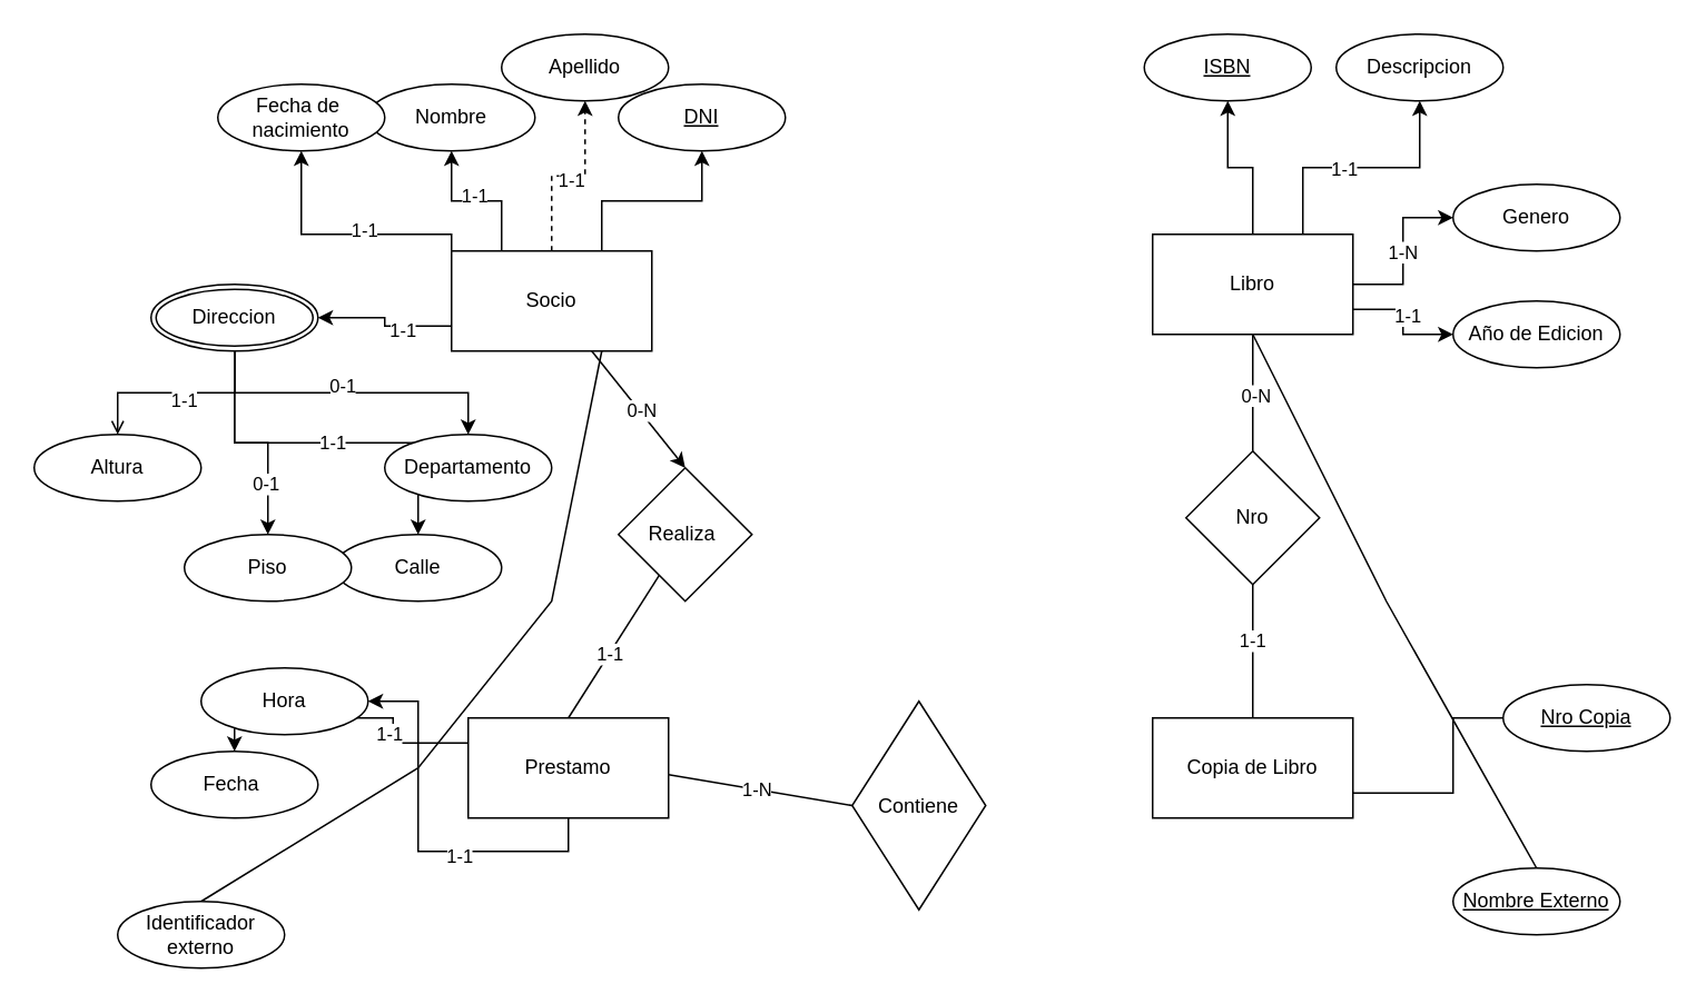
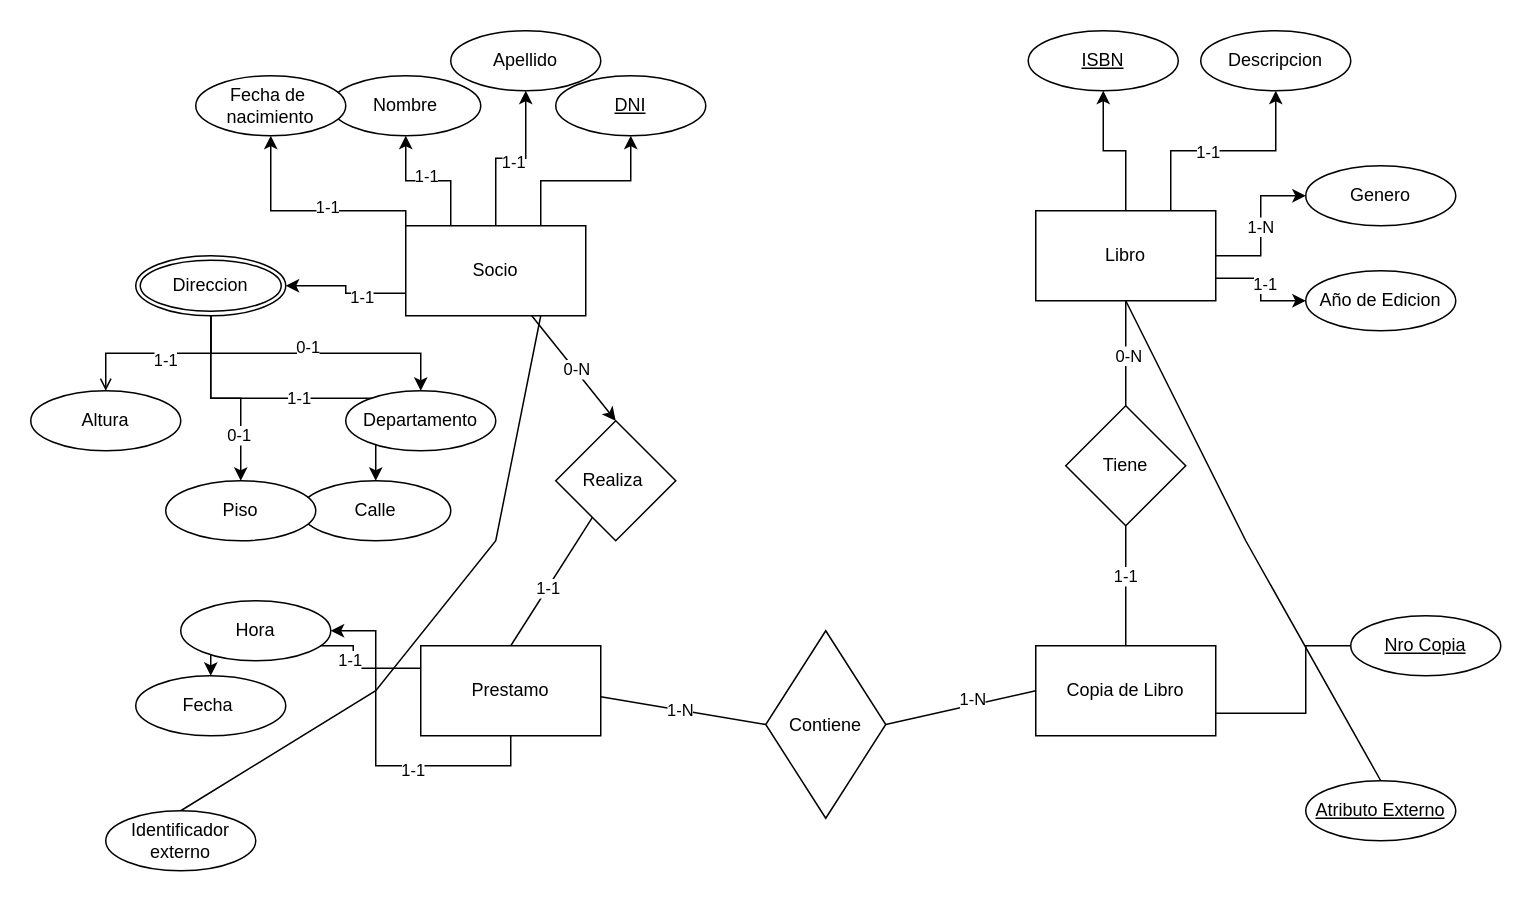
  <mxCell id="0" />
  <mxCell id="1" parent="0" />
  <mxCell id="2" style="edgeStyle=orthogonalEdgeStyle;rounded=0;orthogonalLoop=1;jettySize=auto;html=1;exitX=0.25;exitY=0;exitDx=0;exitDy=0;" edge="1" parent="1" source="11" target="27"><mxGeometry relative="1" as="geometry" /></mxCell>
  <mxCell id="3" value="1-1" style="edgeLabel;html=1;align=center;verticalAlign=middle;resizable=0;points=[];" vertex="1" connectable="0" parent="2"><mxGeometry x="0.029" y="-4" relative="1" as="geometry"><mxPoint x="-1" as="offset" /></mxGeometry></mxCell>
  <mxCell id="4" style="edgeStyle=orthogonalEdgeStyle;rounded=0;orthogonalLoop=1;jettySize=auto;html=1;exitX=0.75;exitY=0;exitDx=0;exitDy=0;" edge="1" parent="1" source="11" target="28"><mxGeometry relative="1" as="geometry" /></mxCell>
- <mxCell id="5" style="edgeStyle=orthogonalEdgeStyle;rounded=0;orthogonalLoop=1;jettySize=auto;html=1;exitX=0.5;exitY=0;exitDx=0;exitDy=0;entryX=0.5;entryY=1;entryDx=0;entryDy=0;dashed=1;" edge="1" parent="1" source="11" target="29"><mxGeometry relative="1" as="geometry" /></mxCell>
+ <mxCell id="5" style="edgeStyle=orthogonalEdgeStyle;rounded=0;orthogonalLoop=1;jettySize=auto;html=1;exitX=0.5;exitY=0;exitDx=0;exitDy=0;entryX=0.5;entryY=1;entryDx=0;entryDy=0;" edge="1" parent="1" source="11" target="29"><mxGeometry relative="1" as="geometry" /></mxCell>
  <mxCell id="6" value="1-1" style="edgeLabel;html=1;align=center;verticalAlign=middle;resizable=0;points=[];" vertex="1" connectable="0" parent="5"><mxGeometry x="0.016" y="-2" relative="1" as="geometry"><mxPoint as="offset" /></mxGeometry></mxCell>
  <mxCell id="7" style="edgeStyle=orthogonalEdgeStyle;rounded=0;orthogonalLoop=1;jettySize=auto;html=1;exitX=0;exitY=0.5;exitDx=0;exitDy=0;entryX=0.5;entryY=1;entryDx=0;entryDy=0;" edge="1" parent="1" source="11" target="30"><mxGeometry relative="1" as="geometry"><Array as="points"><mxPoint x="270" y="140" /><mxPoint x="180" y="140" /></Array></mxGeometry></mxCell>
  <mxCell id="8" value="1-1" style="edgeLabel;html=1;align=center;verticalAlign=middle;resizable=0;points=[];" vertex="1" connectable="0" parent="7"><mxGeometry x="0.022" y="-3" relative="1" as="geometry"><mxPoint x="-1" as="offset" /></mxGeometry></mxCell>
  <mxCell id="9" style="edgeStyle=orthogonalEdgeStyle;rounded=0;orthogonalLoop=1;jettySize=auto;html=1;exitX=0;exitY=0.75;exitDx=0;exitDy=0;" edge="1" parent="1" source="11" target="39"><mxGeometry relative="1" as="geometry" /></mxCell>
  <mxCell id="10" value="1-1" style="edgeLabel;html=1;align=center;verticalAlign=middle;resizable=0;points=[];" vertex="1" connectable="0" parent="9"><mxGeometry x="-0.314" y="2" relative="1" as="geometry"><mxPoint x="-1" as="offset" /></mxGeometry></mxCell>
  <mxCell id="11" value="Socio" style="rounded=0;whiteSpace=wrap;html=1;" vertex="1" parent="1"><mxGeometry x="270" y="150" width="120" height="60" as="geometry" /></mxCell>
  <mxCell id="12" style="edgeStyle=orthogonalEdgeStyle;rounded=0;orthogonalLoop=1;jettySize=auto;html=1;exitX=0.5;exitY=0;exitDx=0;exitDy=0;entryX=0.5;entryY=1;entryDx=0;entryDy=0;" edge="1" parent="1" source="19" target="45"><mxGeometry relative="1" as="geometry" /></mxCell>
  <mxCell id="13" style="edgeStyle=orthogonalEdgeStyle;rounded=0;orthogonalLoop=1;jettySize=auto;html=1;exitX=1;exitY=0.5;exitDx=0;exitDy=0;entryX=0;entryY=0.5;entryDx=0;entryDy=0;" edge="1" parent="1" source="19" target="46"><mxGeometry relative="1" as="geometry" /></mxCell>
  <mxCell id="14" value="1-N" style="edgeLabel;html=1;align=center;verticalAlign=middle;resizable=0;points=[];" vertex="1" connectable="0" parent="13"><mxGeometry x="-0.003" y="1" relative="1" as="geometry"><mxPoint as="offset" /></mxGeometry></mxCell>
  <mxCell id="15" style="edgeStyle=orthogonalEdgeStyle;rounded=0;orthogonalLoop=1;jettySize=auto;html=1;exitX=1;exitY=0.75;exitDx=0;exitDy=0;" edge="1" parent="1" source="19" target="47"><mxGeometry relative="1" as="geometry" /></mxCell>
  <mxCell id="16" value="1-1" style="edgeLabel;html=1;align=center;verticalAlign=middle;resizable=0;points=[];" vertex="1" connectable="0" parent="15"><mxGeometry x="-0.101" y="2" relative="1" as="geometry"><mxPoint y="-1" as="offset" /></mxGeometry></mxCell>
  <mxCell id="17" style="edgeStyle=orthogonalEdgeStyle;rounded=0;orthogonalLoop=1;jettySize=auto;html=1;exitX=0.75;exitY=0;exitDx=0;exitDy=0;" edge="1" parent="1" source="19" target="44"><mxGeometry relative="1" as="geometry" /></mxCell>
  <mxCell id="18" value="1-1" style="edgeLabel;html=1;align=center;verticalAlign=middle;resizable=0;points=[];" vertex="1" connectable="0" parent="17"><mxGeometry x="-0.131" relative="1" as="geometry"><mxPoint x="-1" as="offset" /></mxGeometry></mxCell>
  <mxCell id="19" value="Libro" style="rounded=0;whiteSpace=wrap;html=1;" vertex="1" parent="1"><mxGeometry x="690" y="140" width="120" height="60" as="geometry" /></mxCell>
  <mxCell id="20" style="edgeStyle=orthogonalEdgeStyle;rounded=0;orthogonalLoop=1;jettySize=auto;html=1;exitX=1;exitY=0.75;exitDx=0;exitDy=0;endArrow=none;" edge="1" parent="1" source="21" target="48"><mxGeometry relative="1" as="geometry"><Array as="points"><mxPoint x="870" y="475" /><mxPoint x="870" y="430" /></Array></mxGeometry></mxCell>
  <mxCell id="21" value="Copia de Libro" style="rounded=0;whiteSpace=wrap;html=1;" vertex="1" parent="1"><mxGeometry x="690" y="430" width="120" height="60" as="geometry" /></mxCell>
  <mxCell id="22" style="edgeStyle=orthogonalEdgeStyle;rounded=0;orthogonalLoop=1;jettySize=auto;html=1;exitX=0;exitY=0.25;exitDx=0;exitDy=0;entryX=0.5;entryY=0;entryDx=0;entryDy=0;" edge="1" parent="1" source="26" target="56"><mxGeometry relative="1" as="geometry" /></mxCell>
  <mxCell id="23" value="1-1" style="edgeLabel;html=1;align=center;verticalAlign=middle;resizable=0;points=[];" vertex="1" connectable="0" parent="22"><mxGeometry x="-0.414" y="3" relative="1" as="geometry"><mxPoint as="offset" /></mxGeometry></mxCell>
  <mxCell id="24" style="edgeStyle=orthogonalEdgeStyle;rounded=0;orthogonalLoop=1;jettySize=auto;html=1;exitX=0.5;exitY=1;exitDx=0;exitDy=0;" edge="1" parent="1" source="26" target="57"><mxGeometry relative="1" as="geometry" /></mxCell>
  <mxCell id="25" value="1-1" style="edgeLabel;html=1;align=center;verticalAlign=middle;resizable=0;points=[];" vertex="1" connectable="0" parent="24"><mxGeometry x="-0.262" y="2" relative="1" as="geometry"><mxPoint x="-1" as="offset" /></mxGeometry></mxCell>
  <mxCell id="26" value="Prestamo" style="rounded=0;whiteSpace=wrap;html=1;" vertex="1" parent="1"><mxGeometry x="280" y="430" width="120" height="60" as="geometry" /></mxCell>
  <mxCell id="27" value="Nombre" style="ellipse;whiteSpace=wrap;html=1;align=center;" vertex="1" parent="1"><mxGeometry x="220" y="50" width="100" height="40" as="geometry" /></mxCell>
  <mxCell id="28" value="DNI" style="ellipse;whiteSpace=wrap;html=1;align=center;fontStyle=4;" vertex="1" parent="1"><mxGeometry x="370" y="50" width="100" height="40" as="geometry" /></mxCell>
  <mxCell id="29" value="Apellido" style="ellipse;whiteSpace=wrap;html=1;align=center;" vertex="1" parent="1"><mxGeometry x="300" y="20" width="100" height="40" as="geometry" /></mxCell>
  <mxCell id="30" value="Fecha de&amp;nbsp;&lt;br&gt;nacimiento" style="ellipse;whiteSpace=wrap;html=1;align=center;" vertex="1" parent="1"><mxGeometry x="130" y="50" width="100" height="40" as="geometry" /></mxCell>
  <mxCell id="31" style="edgeStyle=orthogonalEdgeStyle;rounded=0;orthogonalLoop=1;jettySize=auto;html=1;exitX=0.5;exitY=1;exitDx=0;exitDy=0;entryX=0.5;entryY=0;entryDx=0;entryDy=0;" edge="1" parent="1" source="39" target="41"><mxGeometry relative="1" as="geometry" /></mxCell>
  <mxCell id="32" value="1-1" style="edgeLabel;html=1;align=center;verticalAlign=middle;resizable=0;points=[];" vertex="1" connectable="0" parent="31"><mxGeometry x="0.027" y="1" relative="1" as="geometry"><mxPoint as="offset" /></mxGeometry></mxCell>
  <mxCell id="33" style="edgeStyle=orthogonalEdgeStyle;rounded=0;orthogonalLoop=1;jettySize=auto;html=1;exitX=0.5;exitY=1;exitDx=0;exitDy=0;entryX=0.5;entryY=0;entryDx=0;entryDy=0;" edge="1" parent="1" source="39" target="43"><mxGeometry relative="1" as="geometry" /></mxCell>
  <mxCell id="34" value="0-1" style="edgeLabel;html=1;align=center;verticalAlign=middle;resizable=0;points=[];" vertex="1" connectable="0" parent="33"><mxGeometry x="-0.066" y="5" relative="1" as="geometry"><mxPoint as="offset" /></mxGeometry></mxCell>
  <mxCell id="35" style="edgeStyle=orthogonalEdgeStyle;rounded=0;orthogonalLoop=1;jettySize=auto;html=1;exitX=0.5;exitY=1;exitDx=0;exitDy=0;endArrow=open;" edge="1" parent="1" source="39" target="40"><mxGeometry relative="1" as="geometry" /></mxCell>
  <mxCell id="36" value="1-1" style="edgeLabel;html=1;align=center;verticalAlign=middle;resizable=0;points=[];" vertex="1" connectable="0" parent="35"><mxGeometry x="-0.074" y="4" relative="1" as="geometry"><mxPoint as="offset" /></mxGeometry></mxCell>
  <mxCell id="37" style="edgeStyle=orthogonalEdgeStyle;rounded=0;orthogonalLoop=1;jettySize=auto;html=1;exitX=0.5;exitY=1;exitDx=0;exitDy=0;entryX=0.5;entryY=0;entryDx=0;entryDy=0;" edge="1" parent="1" source="39" target="42"><mxGeometry relative="1" as="geometry" /></mxCell>
  <mxCell id="38" value="0-1" style="edgeLabel;html=1;align=center;verticalAlign=middle;resizable=0;points=[];" vertex="1" connectable="0" parent="37"><mxGeometry x="0.519" y="-2" relative="1" as="geometry"><mxPoint as="offset" /></mxGeometry></mxCell>
  <mxCell id="39" value="Direccion" style="ellipse;shape=doubleEllipse;margin=3;whiteSpace=wrap;html=1;align=center;" vertex="1" parent="1"><mxGeometry x="90" y="170" width="100" height="40" as="geometry" /></mxCell>
  <mxCell id="40" value="Altura" style="ellipse;whiteSpace=wrap;html=1;align=center;" vertex="1" parent="1"><mxGeometry x="20" y="260" width="100" height="40" as="geometry" /></mxCell>
  <mxCell id="41" value="Calle" style="ellipse;whiteSpace=wrap;html=1;align=center;" vertex="1" parent="1"><mxGeometry x="200" y="320" width="100" height="40" as="geometry" /></mxCell>
  <mxCell id="42" value="Piso" style="ellipse;whiteSpace=wrap;html=1;align=center;" vertex="1" parent="1"><mxGeometry x="110" y="320" width="100" height="40" as="geometry" /></mxCell>
  <mxCell id="43" value="Departamento" style="ellipse;whiteSpace=wrap;html=1;align=center;" vertex="1" parent="1"><mxGeometry x="230" y="260" width="100" height="40" as="geometry" /></mxCell>
  <mxCell id="44" value="Descripcion" style="ellipse;whiteSpace=wrap;html=1;align=center;" vertex="1" parent="1"><mxGeometry x="800" y="20" width="100" height="40" as="geometry" /></mxCell>
  <mxCell id="45" value="ISBN" style="ellipse;whiteSpace=wrap;html=1;align=center;fontStyle=4;" vertex="1" parent="1"><mxGeometry x="685" y="20" width="100" height="40" as="geometry" /></mxCell>
  <mxCell id="46" value="Genero" style="ellipse;whiteSpace=wrap;html=1;align=center;" vertex="1" parent="1"><mxGeometry x="870" y="110" width="100" height="40" as="geometry" /></mxCell>
  <mxCell id="47" value="Año de Edicion" style="ellipse;whiteSpace=wrap;html=1;align=center;" vertex="1" parent="1"><mxGeometry x="870" y="180" width="100" height="40" as="geometry" /></mxCell>
  <mxCell id="48" value="Nro Copia" style="ellipse;whiteSpace=wrap;html=1;align=center;fontStyle=4;" vertex="1" parent="1"><mxGeometry x="900" y="410" width="100" height="40" as="geometry" /></mxCell>
- <mxCell id="49" value="Nro" style="rhombus;whiteSpace=wrap;html=1;" vertex="1" parent="1"><mxGeometry x="710" y="270" width="80" height="80" as="geometry" /></mxCell>
+ <mxCell id="49" value="Tiene" style="rhombus;whiteSpace=wrap;html=1;" vertex="1" parent="1"><mxGeometry x="710" y="270" width="80" height="80" as="geometry" /></mxCell>
  <mxCell id="50" value="" style="endArrow=none;html=1;rounded=0;entryX=0.5;entryY=1;entryDx=0;entryDy=0;exitX=0.5;exitY=0;exitDx=0;exitDy=0;" edge="1" parent="1" source="49" target="19"><mxGeometry width="50" height="50" relative="1" as="geometry"><mxPoint x="750" y="240" as="sourcePoint" /><mxPoint x="800" y="190" as="targetPoint" /></mxGeometry></mxCell>
  <mxCell id="51" value="0-N" style="edgeLabel;html=1;align=center;verticalAlign=middle;resizable=0;points=[];" vertex="1" connectable="0" parent="50"><mxGeometry x="-0.025" y="-1" relative="1" as="geometry"><mxPoint as="offset" /></mxGeometry></mxCell>
  <mxCell id="52" value="" style="endArrow=none;html=1;rounded=0;entryX=0.5;entryY=1;entryDx=0;entryDy=0;exitX=0.5;exitY=0;exitDx=0;exitDy=0;" edge="1" parent="1" source="21" target="49"><mxGeometry width="50" height="50" relative="1" as="geometry"><mxPoint x="740" y="400" as="sourcePoint" /><mxPoint x="790" y="350" as="targetPoint" /></mxGeometry></mxCell>
  <mxCell id="53" value="1-1" style="edgeLabel;html=1;align=center;verticalAlign=middle;resizable=0;points=[];" vertex="1" connectable="0" parent="52"><mxGeometry x="0.175" y="1" relative="1" as="geometry"><mxPoint as="offset" /></mxGeometry></mxCell>
  <mxCell id="54" value="" style="endArrow=none;html=1;rounded=0;entryX=0.5;entryY=1;entryDx=0;entryDy=0;exitX=0.5;exitY=0;exitDx=0;exitDy=0;" edge="1" parent="1" source="55" target="19"><mxGeometry width="50" height="50" relative="1" as="geometry"><mxPoint x="890" y="510" as="sourcePoint" /><mxPoint x="880" y="260" as="targetPoint" /><Array as="points"><mxPoint x="830" y="360" /></Array></mxGeometry></mxCell>
- <mxCell id="55" value="Nombre Externo" style="ellipse;whiteSpace=wrap;html=1;align=center;fontStyle=4;" vertex="1" parent="1"><mxGeometry x="870" y="520" width="100" height="40" as="geometry" /></mxCell>
+ <mxCell id="55" value="Atributo Externo" style="ellipse;whiteSpace=wrap;html=1;align=center;fontStyle=4;" vertex="1" parent="1"><mxGeometry x="870" y="520" width="100" height="40" as="geometry" /></mxCell>
  <mxCell id="56" value="Fecha&amp;nbsp;" style="ellipse;whiteSpace=wrap;html=1;align=center;" vertex="1" parent="1"><mxGeometry x="90" y="450" width="100" height="40" as="geometry" /></mxCell>
  <mxCell id="57" value="Hora" style="ellipse;whiteSpace=wrap;html=1;align=center;" vertex="1" parent="1"><mxGeometry x="120" y="400" width="100" height="40" as="geometry" /></mxCell>
  <mxCell id="58" value="Contiene" style="rhombus;whiteSpace=wrap;html=1;" vertex="1" parent="1"><mxGeometry x="510" y="420" width="80" height="125" as="geometry" /></mxCell>
  <mxCell id="59" value="" style="endArrow=none;html=1;rounded=0;entryX=0;entryY=0.5;entryDx=0;entryDy=0;" edge="1" parent="1" target="58"><mxGeometry width="50" height="50" relative="1" as="geometry"><mxPoint x="400" y="464" as="sourcePoint" /><mxPoint x="470.711" y="460" as="targetPoint" /></mxGeometry></mxCell>
  <mxCell id="60" value="1-N" style="edgeLabel;html=1;align=center;verticalAlign=middle;resizable=0;points=[];" vertex="1" connectable="0" parent="59"><mxGeometry x="-0.023" relative="1" as="geometry"><mxPoint x="-1" as="offset" /></mxGeometry></mxCell>
+ <mxCell id="61" value="" style="endArrow=none;html=1;rounded=0;entryX=0;entryY=0.5;entryDx=0;entryDy=0;exitX=1;exitY=0.5;exitDx=0;exitDy=0;" edge="1" parent="1" source="58" target="21"><mxGeometry width="50" height="50" relative="1" as="geometry"><mxPoint x="570" y="510" as="sourcePoint" /><mxPoint x="620" y="460" as="targetPoint" /></mxGeometry></mxCell>
+ <mxCell id="62" value="1-N" style="edgeLabel;html=1;align=center;verticalAlign=middle;resizable=0;points=[];" vertex="1" connectable="0" parent="61"><mxGeometry x="0.165" y="4" relative="1" as="geometry"><mxPoint as="offset" /></mxGeometry></mxCell>
  <mxCell id="63" value="Realiza&amp;nbsp;" style="rhombus;whiteSpace=wrap;html=1;" vertex="1" parent="1"><mxGeometry x="370" y="280" width="80" height="80" as="geometry" /></mxCell>
  <mxCell id="64" value="" style="endArrow=classic;html=1;rounded=0;entryX=0.5;entryY=0;entryDx=0;entryDy=0;" edge="1" parent="1" source="11" target="63"><mxGeometry width="50" height="50" relative="1" as="geometry"><mxPoint x="330" y="260" as="sourcePoint" /><mxPoint x="330" y="280.711" as="targetPoint" /></mxGeometry></mxCell>
  <mxCell id="65" value="0-N" style="edgeLabel;html=1;align=center;verticalAlign=middle;resizable=0;points=[];" vertex="1" connectable="0" parent="64"><mxGeometry x="0.025" y="1" relative="1" as="geometry"><mxPoint as="offset" /></mxGeometry></mxCell>
  <mxCell id="66" value="" style="endArrow=none;html=1;rounded=0;entryX=0.5;entryY=0;entryDx=0;entryDy=0;" edge="1" parent="1" source="63" target="26"><mxGeometry width="50" height="50" relative="1" as="geometry"><mxPoint x="420" y="410" as="sourcePoint" /><mxPoint x="420" y="430.711" as="targetPoint" /></mxGeometry></mxCell>
  <mxCell id="67" value="1-1" style="edgeLabel;html=1;align=center;verticalAlign=middle;resizable=0;points=[];" vertex="1" connectable="0" parent="66"><mxGeometry x="0.114" relative="1" as="geometry"><mxPoint as="offset" /></mxGeometry></mxCell>
  <mxCell id="68" value="" style="endArrow=none;html=1;rounded=0;exitX=0.5;exitY=0;exitDx=0;exitDy=0;entryX=0.75;entryY=1;entryDx=0;entryDy=0;" edge="1" parent="1" source="69" target="11"><mxGeometry width="50" height="50" relative="1" as="geometry"><mxPoint x="130" y="530" as="sourcePoint" /><mxPoint x="340" y="210" as="targetPoint" /><Array as="points"><mxPoint x="250" y="460" /><mxPoint x="330" y="360" /></Array></mxGeometry></mxCell>
  <mxCell id="69" value="Identificador externo" style="ellipse;whiteSpace=wrap;html=1;align=center;" vertex="1" parent="1"><mxGeometry x="70" y="540" width="100" height="40" as="geometry" /></mxCell>
